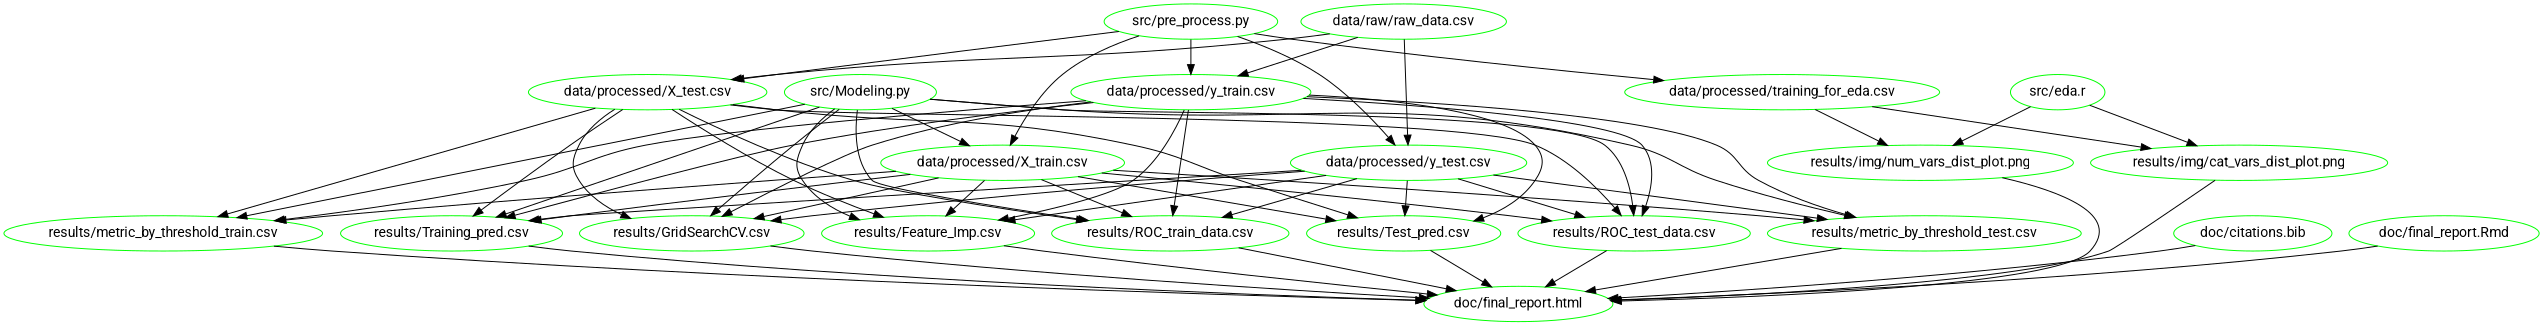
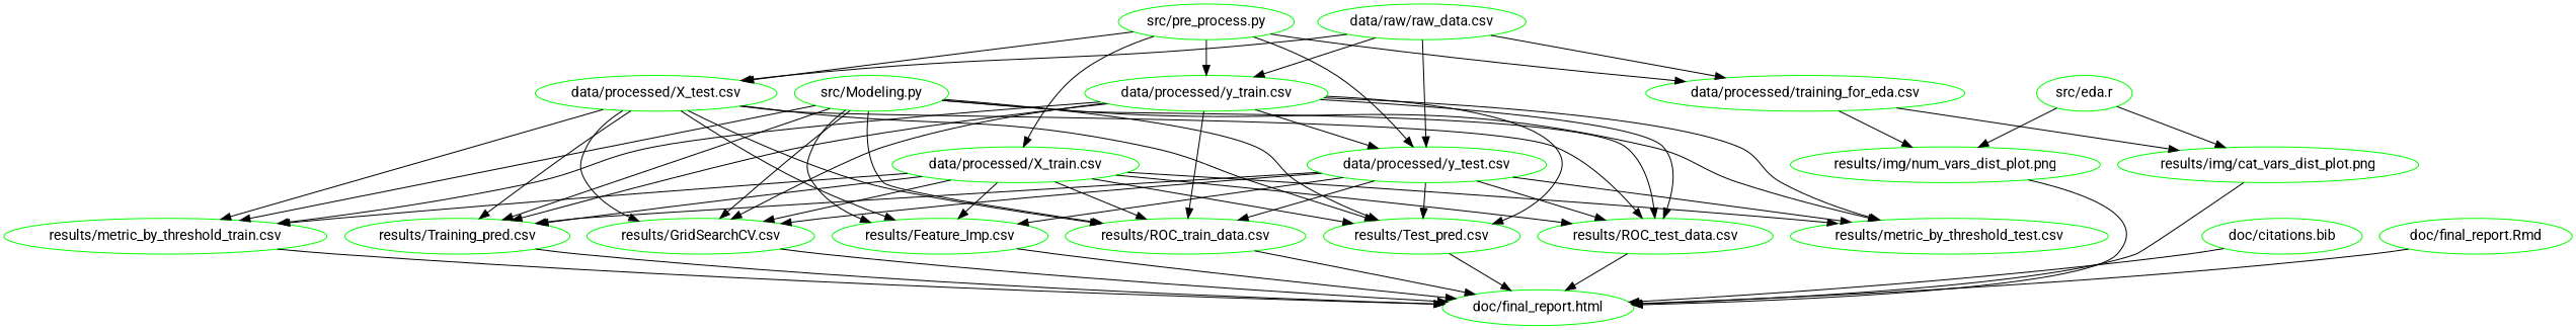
  digraph {
    fontname=Roboto
    node [color=green fontname=Roboto]
    edge [fontname=Roboto]
    n1 [label="data/processed/X_test.csv"]
    n2 [label="results/Feature_Imp.csv"]
    n3 [label="results/GridSearchCV.csv"]
    n4 [label="results/ROC_test_data.csv"]
    n5 [label="results/ROC_train_data.csv"]
    n6 [label="results/Test_pred.csv"]
    n7 [label="results/Training_pred.csv"]
    n8 [label="results/metric_by_threshold_train.csv"]
    n9 [label="doc/final_report.html"]
    n10 [label="results/metric_by_threshold_test.csv"]
    n11 [label="data/processed/X_train.csv"]
    n12 [label="data/processed/training_for_eda.csv"]
    n13 [label="results/img/cat_vars_dist_plot.png"]
    n14 [label="results/img/num_vars_dist_plot.png"]
    n15 [label="data/processed/y_test.csv"]
    n16 [label="data/processed/y_train.csv"]
    n17 [label="data/raw/raw_data.csv"]
    n18 [label="doc/citations.bib"]
    n19 [label="doc/final_report.Rmd"]
    n20 [label="src/Modeling.py"]
    n21 [label="src/eda.r"]
    n22 [label="src/pre_process.py"]
    n1 -> n2
    n1 -> n3
    n1 -> n4
    n1 -> n5
    n1 -> n6
    n1 -> n7
    n1 -> n8
    n2 -> n9
    n3 -> n9
    n4 -> n9
    n5 -> n9
    n6 -> n9
    n7 -> n9
    n8 -> n9
-   n10 -> n9
    n11 -> n2
    n11 -> n3
    n11 -> n4
    n11 -> n5
    n11 -> n6
    n11 -> n7
    n11 -> n8
    n11 -> n10
    n12 -> n13
    n12 -> n14
    n13 -> n9
    n14 -> n9
    n15 -> n2
    n15 -> n3
    n15 -> n4
    n15 -> n5
    n15 -> n6
    n15 -> n7
    n15 -> n10
-   n16 -> n2
+   n16 -> n15
    n16 -> n3
    n16 -> n4
    n16 -> n5
    n16 -> n6
    n16 -> n7
    n16 -> n8
    n16 -> n10
    n17 -> n1
+   n17 -> n12
    n17 -> n15
    n17 -> n16
    n18 -> n9
    n19 -> n9
    n20 -> n2
    n20 -> n3
    n20 -> n4
    n20 -> n5
-   n20 -> n11
+   n20 -> n6
    n20 -> n7
    n20 -> n8
    n20 -> n10
    n21 -> n13
    n21 -> n14
    n22 -> n1
    n22 -> n11
    n22 -> n12
    n22 -> n15
    n22 -> n16
  }
